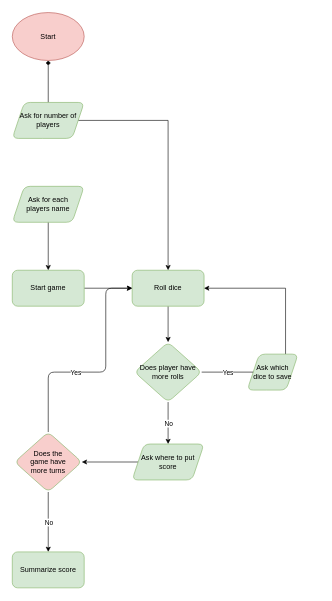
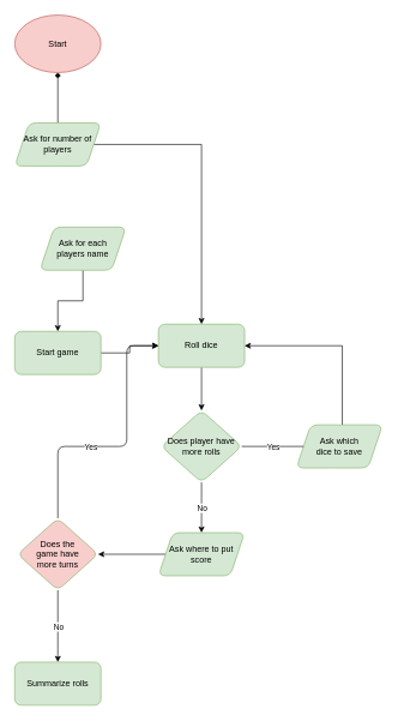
  <mxCell id="0" />
  <mxCell id="1" parent="0" />
  <mxCell id="2" value="" style="edgeStyle=orthogonalEdgeStyle;rounded=0;orthogonalLoop=1;jettySize=auto;html=1;" edge="1" parent="1" source="4" target="11"><mxGeometry relative="1" as="geometry" /></mxCell>
  <mxCell id="3" value="" style="edgeStyle=orthogonalEdgeStyle;rounded=0;orthogonalLoop=1;jettySize=auto;html=1;endArrow=diamond;" edge="1" parent="1" source="4" target="9"><mxGeometry relative="1" as="geometry" /></mxCell>
  <mxCell id="4" value="Ask for number of players" style="shape=parallelogram;perimeter=parallelogramPerimeter;whiteSpace=wrap;html=1;fixedSize=1;rounded=1;strokeColor=#82b366;fillColor=#d5e8d4;" vertex="1" parent="1"><mxGeometry x="20" y="170" width="120" height="60" as="geometry" /></mxCell>
  <mxCell id="5" value="" style="edgeStyle=orthogonalEdgeStyle;rounded=0;orthogonalLoop=1;jettySize=auto;html=1;" edge="1" parent="1" source="6" target="8"><mxGeometry relative="1" as="geometry" /></mxCell>
- <mxCell id="6" value="Ask for each&lt;br&gt;players name" style="shape=parallelogram;perimeter=parallelogramPerimeter;whiteSpace=wrap;html=1;fixedSize=1;rounded=1;strokeColor=#82b366;fillColor=#d5e8d4;" vertex="1" parent="1"><mxGeometry x="20" y="310" width="120" height="60" as="geometry" /></mxCell>
+ <mxCell id="6" value="Ask for each&lt;br&gt;players name" style="shape=parallelogram;perimeter=parallelogramPerimeter;whiteSpace=wrap;html=1;fixedSize=1;rounded=1;strokeColor=#82b366;fillColor=#d5e8d4;" vertex="1" parent="1"><mxGeometry x="55" y="315" width="120" height="60" as="geometry" /></mxCell>
  <mxCell id="7" value="" style="edgeStyle=orthogonalEdgeStyle;rounded=0;orthogonalLoop=1;jettySize=auto;html=1;" edge="1" parent="1" source="8" target="11"><mxGeometry relative="1" as="geometry" /></mxCell>
- <mxCell id="8" value="Start game" style="whiteSpace=wrap;html=1;rounded=1;strokeColor=#82b366;fillColor=#d5e8d4;" vertex="1" parent="1"><mxGeometry x="20" y="450" width="120" height="60" as="geometry" /></mxCell>
+ <mxCell id="8" value="Start game" style="whiteSpace=wrap;html=1;rounded=1;strokeColor=#82b366;fillColor=#d5e8d4;" vertex="1" parent="1"><mxGeometry x="20" y="460" width="120" height="60" as="geometry" /></mxCell>
  <mxCell id="9" value="Start" style="ellipse;whiteSpace=wrap;html=1;rounded=1;strokeColor=#b85450;fillColor=#f8cecc;" vertex="1" parent="1"><mxGeometry x="20" y="20" width="120" height="80" as="geometry" /></mxCell>
  <mxCell id="10" value="" style="edgeStyle=orthogonalEdgeStyle;rounded=0;orthogonalLoop=1;jettySize=auto;html=1;" edge="1" parent="1" source="11" target="12"><mxGeometry relative="1" as="geometry" /></mxCell>
  <mxCell id="11" value="Roll dice" style="whiteSpace=wrap;html=1;rounded=1;strokeColor=#82b366;fillColor=#d5e8d4;" vertex="1" parent="1"><mxGeometry x="220" y="450" width="120" height="60" as="geometry" /></mxCell>
  <mxCell id="12" value="Does player&amp;nbsp;have more rolls" style="rhombus;whiteSpace=wrap;html=1;rounded=1;strokeColor=#82b366;fillColor=#d5e8d4;" vertex="1" parent="1"><mxGeometry x="224" y="570" width="112" height="100" as="geometry" /></mxCell>
  <mxCell id="13" style="edgeStyle=orthogonalEdgeStyle;rounded=0;orthogonalLoop=1;jettySize=auto;html=1;entryX=1;entryY=0.5;entryDx=0;entryDy=0;" edge="1" parent="1" source="14" target="11"><mxGeometry relative="1" as="geometry"><Array as="points"><mxPoint x="476" y="480" /></Array></mxGeometry></mxCell>
- <mxCell id="14" value="Ask which&lt;br&gt;dice to save" style="shape=parallelogram;perimeter=parallelogramPerimeter;whiteSpace=wrap;html=1;fixedSize=1;rounded=1;strokeColor=#82b366;fillColor=#d5e8d4;" vertex="1" parent="1"><mxGeometry x="412" y="590" width="85" height="60" as="geometry" /></mxCell>
+ <mxCell id="14" value="Ask which&lt;br&gt;dice to save" style="shape=parallelogram;perimeter=parallelogramPerimeter;whiteSpace=wrap;html=1;fixedSize=1;rounded=1;strokeColor=#82b366;fillColor=#d5e8d4;" vertex="1" parent="1"><mxGeometry x="412" y="590" width="120" height="60" as="geometry" /></mxCell>
  <mxCell id="15" value="" style="endArrow=none;html=1;exitX=1;exitY=0.5;exitDx=0;exitDy=0;" edge="1" parent="1" source="12" target="14"><mxGeometry relative="1" as="geometry"><mxPoint x="326" y="580" as="sourcePoint" /><mxPoint x="426" y="580" as="targetPoint" /></mxGeometry></mxCell>
  <mxCell id="16" value="Yes" style="edgeLabel;resizable=0;html=1;align=center;verticalAlign=middle;" connectable="0" vertex="1" parent="15"><mxGeometry relative="1" as="geometry" /></mxCell>
  <mxCell id="17" value="" style="endArrow=classic;html=1;exitX=0.5;exitY=1;exitDx=0;exitDy=0;" edge="1" parent="1" source="12"><mxGeometry relative="1" as="geometry"><mxPoint x="236" y="720" as="sourcePoint" /><mxPoint x="280" y="740" as="targetPoint" /></mxGeometry></mxCell>
  <mxCell id="18" value="No" style="edgeLabel;resizable=0;html=1;align=center;verticalAlign=middle;" connectable="0" vertex="1" parent="17"><mxGeometry relative="1" as="geometry" /></mxCell>
  <mxCell id="19" value="" style="edgeStyle=orthogonalEdgeStyle;rounded=0;orthogonalLoop=1;jettySize=auto;html=1;" edge="1" parent="1" source="20" target="21"><mxGeometry relative="1" as="geometry" /></mxCell>
  <mxCell id="20" value="Ask where to put&lt;br&gt;score" style="shape=parallelogram;perimeter=parallelogramPerimeter;whiteSpace=wrap;html=1;fixedSize=1;rounded=1;strokeColor=#82b366;fillColor=#d5e8d4;" vertex="1" parent="1"><mxGeometry x="220" y="740" width="120" height="60" as="geometry" /></mxCell>
  <mxCell id="21" value="Does the&lt;br&gt;game have&lt;br&gt;more turns" style="rhombus;whiteSpace=wrap;html=1;rounded=1;strokeColor=#82b366;fillColor=#f8cecc;" vertex="1" parent="1"><mxGeometry x="24" y="720" width="112" height="100" as="geometry" /></mxCell>
  <mxCell id="22" value="" style="endArrow=classic;html=1;entryX=0;entryY=0.5;entryDx=0;entryDy=0;exitX=0.5;exitY=0;exitDx=0;exitDy=0;" edge="1" parent="1" source="21" target="11"><mxGeometry relative="1" as="geometry"><mxPoint x="96" y="690" as="sourcePoint" /><mxPoint x="156" y="600" as="targetPoint" /><Array as="points"><mxPoint x="80" y="620" /><mxPoint x="176" y="620" /><mxPoint x="176" y="480" /></Array></mxGeometry></mxCell>
  <mxCell id="23" value="Yes" style="edgeLabel;resizable=0;html=1;align=center;verticalAlign=middle;" connectable="0" vertex="1" parent="22"><mxGeometry relative="1" as="geometry"><mxPoint x="-44.34" as="offset" /></mxGeometry></mxCell>
  <mxCell id="24" value="" style="endArrow=classic;html=1;exitX=0.5;exitY=1;exitDx=0;exitDy=0;" edge="1" parent="1" source="21"><mxGeometry relative="1" as="geometry"><mxPoint x="96" y="890" as="sourcePoint" /><mxPoint x="80" y="920" as="targetPoint" /></mxGeometry></mxCell>
  <mxCell id="25" value="No" style="edgeLabel;resizable=0;html=1;align=center;verticalAlign=middle;" connectable="0" vertex="1" parent="24"><mxGeometry relative="1" as="geometry" /></mxCell>
- <mxCell id="26" value="Summarize score" style="rounded=1;whiteSpace=wrap;html=1;fillColor=#d5e8d4;strokeColor=#82b366;" vertex="1" parent="1"><mxGeometry x="20" y="920" width="120" height="60" as="geometry" /></mxCell>
+ <mxCell id="26" value="Summarize rolls" style="rounded=1;whiteSpace=wrap;html=1;fillColor=#d5e8d4;strokeColor=#82b366;" vertex="1" parent="1"><mxGeometry x="20" y="920" width="120" height="60" as="geometry" /></mxCell>
